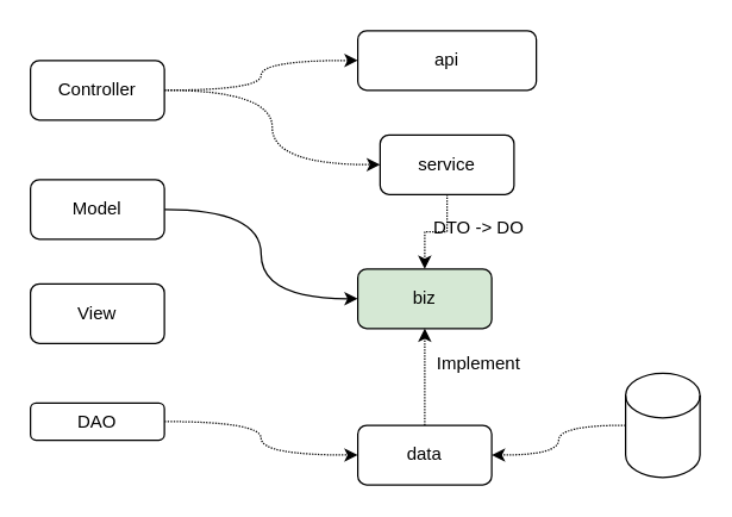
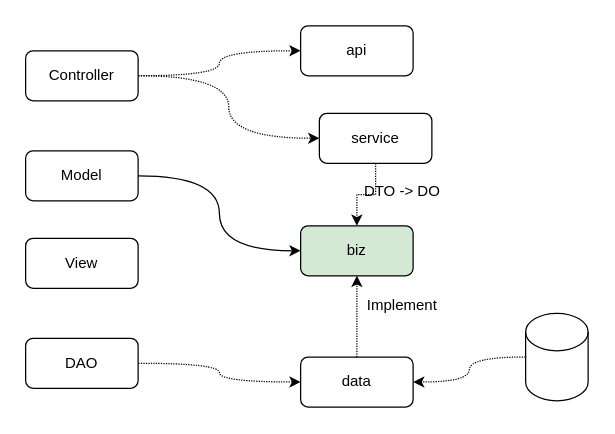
  <mxCell id="0" />
  <mxCell id="1" parent="0" />
  <mxCell id="2" style="edgeStyle=orthogonalEdgeStyle;rounded=0;orthogonalLoop=1;jettySize=auto;html=1;entryX=0;entryY=0.5;entryDx=0;entryDy=0;curved=1;dashed=1;dashPattern=1 1;" edge="1" parent="1" source="4" target="10"><mxGeometry relative="1" as="geometry" /></mxCell>
  <mxCell id="3" style="edgeStyle=orthogonalEdgeStyle;rounded=0;orthogonalLoop=1;jettySize=auto;html=1;entryX=0;entryY=0.5;entryDx=0;entryDy=0;curved=1;dashed=1;dashPattern=1 1;" edge="1" parent="1" source="4" target="12"><mxGeometry relative="1" as="geometry" /></mxCell>
  <mxCell id="4" value="Controller" style="rounded=1;whiteSpace=wrap;html=1;" vertex="1" parent="1"><mxGeometry x="20" y="40" width="90" height="40" as="geometry" /></mxCell>
  <mxCell id="5" style="edgeStyle=orthogonalEdgeStyle;rounded=0;orthogonalLoop=1;jettySize=auto;html=1;entryX=0;entryY=0.5;entryDx=0;entryDy=0;curved=1;dashed=0;dashPattern=1 1;" edge="1" parent="1" source="6" target="13"><mxGeometry relative="1" as="geometry" /></mxCell>
  <mxCell id="6" value="Model" style="rounded=1;whiteSpace=wrap;html=1;" vertex="1" parent="1"><mxGeometry x="20" y="120" width="90" height="40" as="geometry" /></mxCell>
  <mxCell id="7" value="View" style="rounded=1;whiteSpace=wrap;html=1;" vertex="1" parent="1"><mxGeometry x="20" y="190" width="90" height="40" as="geometry" /></mxCell>
  <mxCell id="8" style="edgeStyle=orthogonalEdgeStyle;rounded=0;orthogonalLoop=1;jettySize=auto;html=1;entryX=0;entryY=0.5;entryDx=0;entryDy=0;curved=1;dashed=1;dashPattern=1 1;" edge="1" parent="1" source="9" target="15"><mxGeometry relative="1" as="geometry" /></mxCell>
- <mxCell id="9" value="DAO" style="rounded=1;whiteSpace=wrap;html=1;" vertex="1" parent="1"><mxGeometry x="20" y="270" width="90" height="25" as="geometry" /></mxCell>
- <mxCell id="10" value="api" style="rounded=1;whiteSpace=wrap;html=1;" vertex="1" parent="1"><mxGeometry x="240" y="20" width="120" height="40" as="geometry" /></mxCell>
+ <mxCell id="9" value="DAO" style="rounded=1;whiteSpace=wrap;html=1;" vertex="1" parent="1"><mxGeometry x="20" y="270" width="90" height="40" as="geometry" /></mxCell>
+ <mxCell id="10" value="api" style="rounded=1;whiteSpace=wrap;html=1;" vertex="1" parent="1"><mxGeometry x="240" y="20" width="90" height="40" as="geometry" /></mxCell>
  <mxCell id="11" style="edgeStyle=orthogonalEdgeStyle;rounded=0;orthogonalLoop=1;jettySize=auto;html=1;entryX=0.5;entryY=0;entryDx=0;entryDy=0;dashed=1;dashPattern=1 1;" edge="1" parent="1" source="12" target="13"><mxGeometry relative="1" as="geometry" /></mxCell>
  <mxCell id="12" value="service" style="rounded=1;whiteSpace=wrap;html=1;" vertex="1" parent="1"><mxGeometry x="255" y="90" width="90" height="40" as="geometry" /></mxCell>
  <mxCell id="13" value="biz" style="rounded=1;whiteSpace=wrap;html=1;fillColor=#d5e8d4;" vertex="1" parent="1"><mxGeometry x="240" y="180" width="90" height="40" as="geometry" /></mxCell>
  <mxCell id="14" style="edgeStyle=orthogonalEdgeStyle;rounded=0;orthogonalLoop=1;jettySize=auto;html=1;entryX=0.5;entryY=1;entryDx=0;entryDy=0;dashed=1;dashPattern=1 1;" edge="1" parent="1" source="15" target="13"><mxGeometry relative="1" as="geometry" /></mxCell>
  <mxCell id="15" value="data" style="rounded=1;whiteSpace=wrap;html=1;" vertex="1" parent="1"><mxGeometry x="240" y="285" width="90" height="40" as="geometry" /></mxCell>
  <mxCell id="16" style="edgeStyle=orthogonalEdgeStyle;rounded=0;orthogonalLoop=1;jettySize=auto;html=1;entryX=1;entryY=0.5;entryDx=0;entryDy=0;curved=1;dashed=1;dashPattern=1 1;" edge="1" parent="1" source="17" target="15"><mxGeometry relative="1" as="geometry" /></mxCell>
  <mxCell id="17" value="" style="shape=cylinder3;whiteSpace=wrap;html=1;boundedLbl=1;backgroundOutline=1;size=15;" vertex="1" parent="1"><mxGeometry x="420" y="250" width="50" height="70" as="geometry" /></mxCell>
  <mxCell id="18" value="Implement" style="text;html=1;align=center;verticalAlign=middle;resizable=0;points=[];autosize=1;strokeColor=none;fillColor=none;" vertex="1" parent="1"><mxGeometry x="281" y="229" width="80" height="30" as="geometry" /></mxCell>
  <mxCell id="19" value="DTO -&amp;gt; DO" style="text;html=1;align=center;verticalAlign=middle;resizable=0;points=[];autosize=1;strokeColor=none;fillColor=none;" vertex="1" parent="1"><mxGeometry x="281" y="138" width="80" height="30" as="geometry" /></mxCell>
